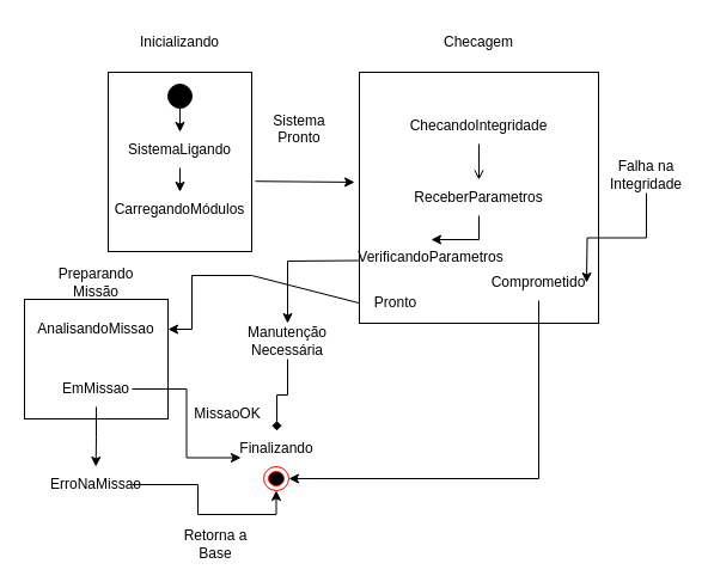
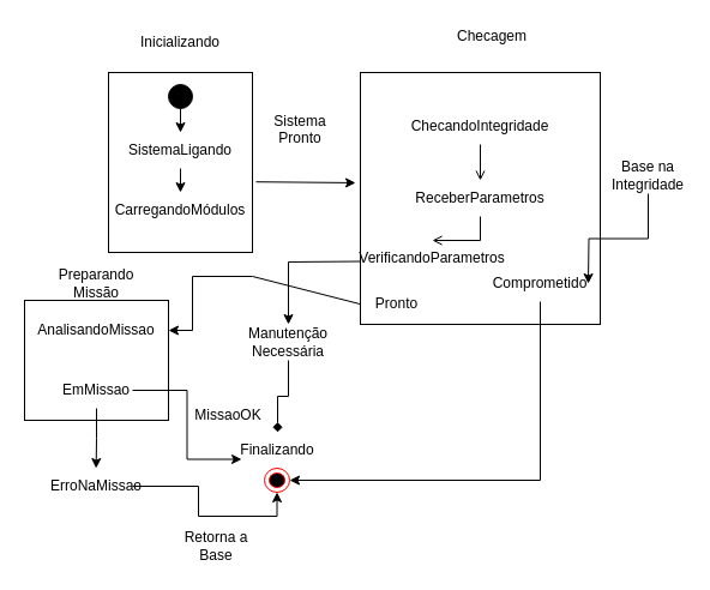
  <mxCell id="0" />
  <mxCell id="1" parent="0" />
  <mxCell id="2" value="" style="rounded=0;whiteSpace=wrap;html=1;" vertex="1" parent="1"><mxGeometry x="90" y="60" width="120" height="150" as="geometry" /></mxCell>
  <mxCell id="3" value="Inicializando" style="text;html=1;align=center;verticalAlign=middle;whiteSpace=wrap;rounded=0;" vertex="1" parent="1"><mxGeometry x="120" y="20" width="60" height="30" as="geometry" /></mxCell>
  <mxCell id="4" value="SistemaLigando" style="text;html=1;align=center;verticalAlign=middle;whiteSpace=wrap;rounded=0;" vertex="1" parent="1"><mxGeometry x="120" y="110" width="60" height="30" as="geometry" /></mxCell>
  <mxCell id="5" value="CarregandoMódulos" style="text;html=1;align=center;verticalAlign=middle;whiteSpace=wrap;rounded=0;" vertex="1" parent="1"><mxGeometry x="120" y="160" width="60" height="30" as="geometry" /></mxCell>
  <mxCell id="6" value="" style="ellipse;whiteSpace=wrap;html=1;aspect=fixed;gradientColor=default;fillColor=#000000;" vertex="1" parent="1"><mxGeometry x="140" y="70" width="20" height="20" as="geometry" /></mxCell>
  <mxCell id="7" value="" style="endArrow=classic;html=1;rounded=0;exitX=0.5;exitY=1;exitDx=0;exitDy=0;entryX=0.5;entryY=0;entryDx=0;entryDy=0;" edge="1" parent="1" source="6" target="4"><mxGeometry width="50" height="50" relative="1" as="geometry"><mxPoint x="290" y="190" as="sourcePoint" /><mxPoint x="340" y="140" as="targetPoint" /></mxGeometry></mxCell>
  <mxCell id="8" value="" style="endArrow=classic;html=1;rounded=0;exitX=0.5;exitY=1;exitDx=0;exitDy=0;entryX=0.5;entryY=0;entryDx=0;entryDy=0;" edge="1" parent="1" source="4" target="5"><mxGeometry width="50" height="50" relative="1" as="geometry"><mxPoint x="290" y="200" as="sourcePoint" /><mxPoint x="340" y="150" as="targetPoint" /></mxGeometry></mxCell>
  <mxCell id="9" value="" style="endArrow=classic;html=1;rounded=0;exitX=1.025;exitY=0.608;exitDx=0;exitDy=0;exitPerimeter=0;entryX=-0.02;entryY=0.438;entryDx=0;entryDy=0;entryPerimeter=0;" edge="1" parent="1" source="2" target="10"><mxGeometry width="50" height="50" relative="1" as="geometry"><mxPoint x="160" y="210" as="sourcePoint" /><mxPoint x="290" y="126" as="targetPoint" /></mxGeometry></mxCell>
  <mxCell id="10" value="" style="rounded=0;whiteSpace=wrap;html=1;" vertex="1" parent="1"><mxGeometry x="300" y="60" width="200" height="210" as="geometry" /></mxCell>
  <mxCell id="11" value="Sistema Pronto&lt;div&gt;&lt;br&gt;&lt;/div&gt;" style="text;html=1;align=center;verticalAlign=middle;whiteSpace=wrap;rounded=0;" vertex="1" parent="1"><mxGeometry x="220" y="100" width="60" height="30" as="geometry" /></mxCell>
  <mxCell id="12" value="ChecandoIntegridade" style="text;html=1;align=center;verticalAlign=middle;whiteSpace=wrap;rounded=0;" vertex="1" parent="1"><mxGeometry x="370" y="90" width="60" height="30" as="geometry" /></mxCell>
  <mxCell id="13" value="" style="endArrow=open;html=1;rounded=0;exitX=0.5;exitY=1;exitDx=0;exitDy=0;entryX=0.5;entryY=0;entryDx=0;entryDy=0;" edge="1" parent="1" source="12" target="17"><mxGeometry width="50" height="50" relative="1" as="geometry"><mxPoint x="460" y="180" as="sourcePoint" /><mxPoint x="365" y="150" as="targetPoint" /></mxGeometry></mxCell>
  <mxCell id="14" value="VerificandoParametros" style="text;html=1;align=center;verticalAlign=middle;whiteSpace=wrap;rounded=0;" vertex="1" parent="1"><mxGeometry x="330" y="200" width="60" height="30" as="geometry" /></mxCell>
  <mxCell id="15" value="Pronto&lt;div&gt;&lt;br&gt;&lt;/div&gt;" style="text;html=1;align=center;verticalAlign=middle;resizable=0;points=[];autosize=1;strokeColor=none;fillColor=none;" vertex="1" parent="1"><mxGeometry x="300" y="240" width="60" height="40" as="geometry" /></mxCell>
- <mxCell id="16" style="edgeStyle=orthogonalEdgeStyle;rounded=0;orthogonalLoop=1;jettySize=auto;html=1;exitX=0.5;exitY=1;exitDx=0;exitDy=0;entryX=0.5;entryY=0;entryDx=0;entryDy=0;" edge="1" parent="1" source="17" target="14"><mxGeometry relative="1" as="geometry" /></mxCell>
+ <mxCell id="16" style="edgeStyle=orthogonalEdgeStyle;rounded=0;orthogonalLoop=1;jettySize=auto;html=1;exitX=0.5;exitY=1;exitDx=0;exitDy=0;entryX=0.5;entryY=0;entryDx=0;entryDy=0;endArrow=open;" edge="1" parent="1" source="17" target="14"><mxGeometry relative="1" as="geometry" /></mxCell>
  <mxCell id="17" value="ReceberParametros" style="text;html=1;align=center;verticalAlign=middle;whiteSpace=wrap;rounded=0;" vertex="1" parent="1"><mxGeometry x="370" y="150" width="60" height="30" as="geometry" /></mxCell>
  <mxCell id="18" value="" style="ellipse;html=1;shape=endState;fillColor=#000000;strokeColor=#ff0000;" vertex="1" parent="1"><mxGeometry x="220" y="390" width="21" height="20" as="geometry" /></mxCell>
  <mxCell id="19" value="Finalizando" style="text;html=1;align=center;verticalAlign=middle;whiteSpace=wrap;rounded=0;" vertex="1" parent="1"><mxGeometry x="201" y="360" width="60" height="30" as="geometry" /></mxCell>
  <mxCell id="20" style="edgeStyle=orthogonalEdgeStyle;rounded=0;orthogonalLoop=1;jettySize=auto;html=1;exitX=0.5;exitY=1;exitDx=0;exitDy=0;entryX=1;entryY=0.5;entryDx=0;entryDy=0;" edge="1" parent="1" source="21" target="18"><mxGeometry relative="1" as="geometry" /></mxCell>
  <mxCell id="21" value="Comprometido" style="text;html=1;align=center;verticalAlign=middle;whiteSpace=wrap;rounded=0;" vertex="1" parent="1"><mxGeometry x="420" y="221" width="60" height="30" as="geometry" /></mxCell>
  <mxCell id="22" style="edgeStyle=orthogonalEdgeStyle;rounded=0;orthogonalLoop=1;jettySize=auto;html=1;exitX=0.5;exitY=1;exitDx=0;exitDy=0;entryX=0.5;entryY=0;entryDx=0;entryDy=0;endArrow=diamond;" edge="1" parent="1" source="23" target="19"><mxGeometry relative="1" as="geometry" /></mxCell>
  <mxCell id="23" value="Manutenção Necessária" style="text;html=1;align=center;verticalAlign=middle;whiteSpace=wrap;rounded=0;" vertex="1" parent="1"><mxGeometry x="210" y="270" width="60" height="30" as="geometry" /></mxCell>
  <mxCell id="24" value="" style="rounded=0;whiteSpace=wrap;html=1;" vertex="1" parent="1"><mxGeometry x="20" y="250" width="120" height="100" as="geometry" /></mxCell>
  <mxCell id="25" value="Preparando Missão" style="text;html=1;align=center;verticalAlign=middle;whiteSpace=wrap;rounded=0;" vertex="1" parent="1"><mxGeometry x="50" y="221" width="60" height="30" as="geometry" /></mxCell>
  <mxCell id="26" value="AnalisandoMissao" style="text;html=1;align=center;verticalAlign=middle;whiteSpace=wrap;rounded=0;" vertex="1" parent="1"><mxGeometry x="50" y="260" width="60" height="30" as="geometry" /></mxCell>
  <mxCell id="27" style="edgeStyle=orthogonalEdgeStyle;rounded=0;orthogonalLoop=1;jettySize=auto;html=1;exitX=1;exitY=0.5;exitDx=0;exitDy=0;entryX=0;entryY=0.75;entryDx=0;entryDy=0;" edge="1" parent="1" source="29" target="19"><mxGeometry relative="1" as="geometry" /></mxCell>
  <mxCell id="28" style="edgeStyle=orthogonalEdgeStyle;rounded=0;orthogonalLoop=1;jettySize=auto;html=1;exitX=0.5;exitY=1;exitDx=0;exitDy=0;" edge="1" parent="1" source="29"><mxGeometry relative="1" as="geometry"><mxPoint x="79.667" y="390" as="targetPoint" /></mxGeometry></mxCell>
  <mxCell id="29" value="EmMissao" style="text;html=1;align=center;verticalAlign=middle;whiteSpace=wrap;rounded=0;" vertex="1" parent="1"><mxGeometry x="50" y="310" width="60" height="30" as="geometry" /></mxCell>
  <mxCell id="30" value="MissaoOK" style="text;html=1;align=center;verticalAlign=middle;whiteSpace=wrap;rounded=0;" vertex="1" parent="1"><mxGeometry x="160" y="331" width="60" height="30" as="geometry" /></mxCell>
  <mxCell id="31" style="edgeStyle=orthogonalEdgeStyle;rounded=0;orthogonalLoop=1;jettySize=auto;html=1;exitX=1;exitY=0.5;exitDx=0;exitDy=0;entryX=0.5;entryY=1;entryDx=0;entryDy=0;" edge="1" parent="1" source="32" target="18"><mxGeometry relative="1" as="geometry" /></mxCell>
  <mxCell id="32" value="ErroNaMissao" style="text;html=1;align=center;verticalAlign=middle;whiteSpace=wrap;rounded=0;" vertex="1" parent="1"><mxGeometry x="50" y="390" width="60" height="30" as="geometry" /></mxCell>
  <mxCell id="33" value="Retorna a Base" style="text;html=1;align=center;verticalAlign=middle;whiteSpace=wrap;rounded=0;" vertex="1" parent="1"><mxGeometry x="150" y="440" width="60" height="30" as="geometry" /></mxCell>
- <mxCell id="34" value="Checagem" style="text;html=1;align=center;verticalAlign=middle;whiteSpace=wrap;rounded=0;" vertex="1" parent="1"><mxGeometry x="370" y="20" width="60" height="30" as="geometry" /></mxCell>
+ <mxCell id="34" value="Checagem" style="text;html=1;align=center;verticalAlign=middle;whiteSpace=wrap;rounded=0;" vertex="1" parent="1"><mxGeometry x="380" y="15" width="60" height="30" as="geometry" /></mxCell>
  <mxCell id="35" style="edgeStyle=orthogonalEdgeStyle;rounded=0;orthogonalLoop=1;jettySize=auto;html=1;exitX=0.5;exitY=1;exitDx=0;exitDy=0;" edge="1" parent="1" source="36"><mxGeometry relative="1" as="geometry"><mxPoint x="490" y="236" as="targetPoint" /></mxGeometry></mxCell>
- <mxCell id="36" value="Falha na Integridade" style="text;html=1;align=center;verticalAlign=middle;whiteSpace=wrap;rounded=0;" vertex="1" parent="1"><mxGeometry x="510" y="131" width="60" height="30" as="geometry" /></mxCell>
+ <mxCell id="36" value="Base na Integridade" style="text;html=1;align=center;verticalAlign=middle;whiteSpace=wrap;rounded=0;" vertex="1" parent="1"><mxGeometry x="510" y="131" width="60" height="30" as="geometry" /></mxCell>
  <mxCell id="37" value="" style="endArrow=classic;html=1;rounded=0;entryX=0.5;entryY=0;entryDx=0;entryDy=0;exitX=0;exitY=0.75;exitDx=0;exitDy=0;" edge="1" parent="1" source="10" target="23"><mxGeometry width="50" height="50" relative="1" as="geometry"><mxPoint x="240" y="200" as="sourcePoint" /><mxPoint x="270" y="210" as="targetPoint" /><Array as="points"><mxPoint x="240" y="218" /></Array></mxGeometry></mxCell>
  <mxCell id="38" value="" style="endArrow=classic;html=1;rounded=0;exitX=0.005;exitY=0.33;exitDx=0;exitDy=0;exitPerimeter=0;entryX=1;entryY=0.25;entryDx=0;entryDy=0;" edge="1" parent="1" source="15" target="24"><mxGeometry width="50" height="50" relative="1" as="geometry"><mxPoint x="310" y="360" as="sourcePoint" /><mxPoint x="360" y="310" as="targetPoint" /><Array as="points"><mxPoint x="210" y="230" /><mxPoint x="160" y="230" /><mxPoint x="160" y="275" /></Array></mxGeometry></mxCell>
